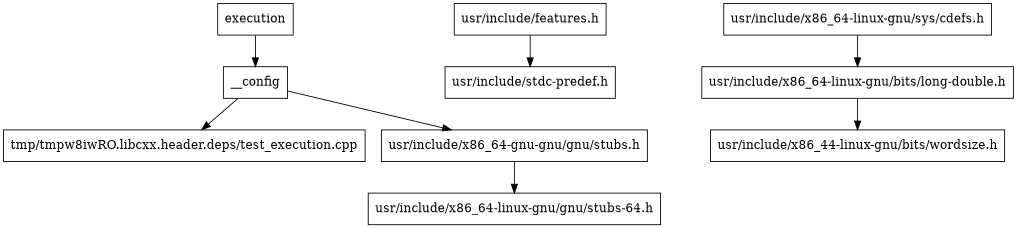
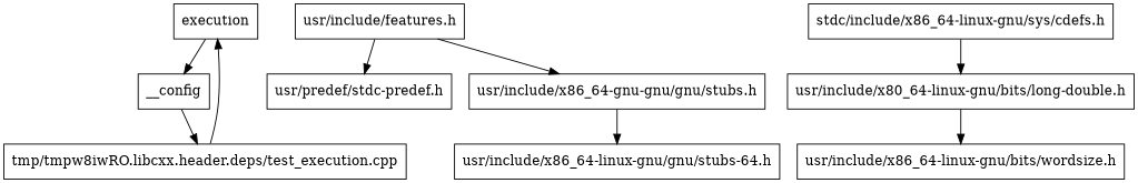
  digraph {
    node [shape=box]
    n1 [label=execution]
    n2 [label=__config]
    n3 [label="tmp/tmpw8iwRO.libcxx.header.deps/test_execution.cpp"]
    n4 [label="usr/include/features.h"]
-   n5 [label="usr/include/stdc-predef.h"]
+   n5 [label="usr/predef/stdc-predef.h"]
    n6 [label="usr/include/x86_64-gnu-gnu/gnu/stubs.h"]
-   n7 [label="usr/include/x86_64-linux-gnu/sys/cdefs.h"]
-   n8 [label="usr/include/x86_64-linux-gnu/bits/long-double.h"]
+   n7 [label="stdc/include/x86_64-linux-gnu/sys/cdefs.h"]
+   n8 [label="usr/include/x80_64-linux-gnu/bits/long-double.h"]
    n9 [label="usr/include/x86_64-linux-gnu/gnu/stubs-64.h"]
-   n10 [label="usr/include/x86_44-linux-gnu/bits/wordsize.h"]
+   n10 [label="usr/include/x86_64-linux-gnu/bits/wordsize.h"]
    n1 -> n2
    n2 -> n3
+   n3 -> n1
    n4 -> n5
-   n2 -> n6
+   n4 -> n6
    n6 -> n9
    n7 -> n8
    n8 -> n10
  }
